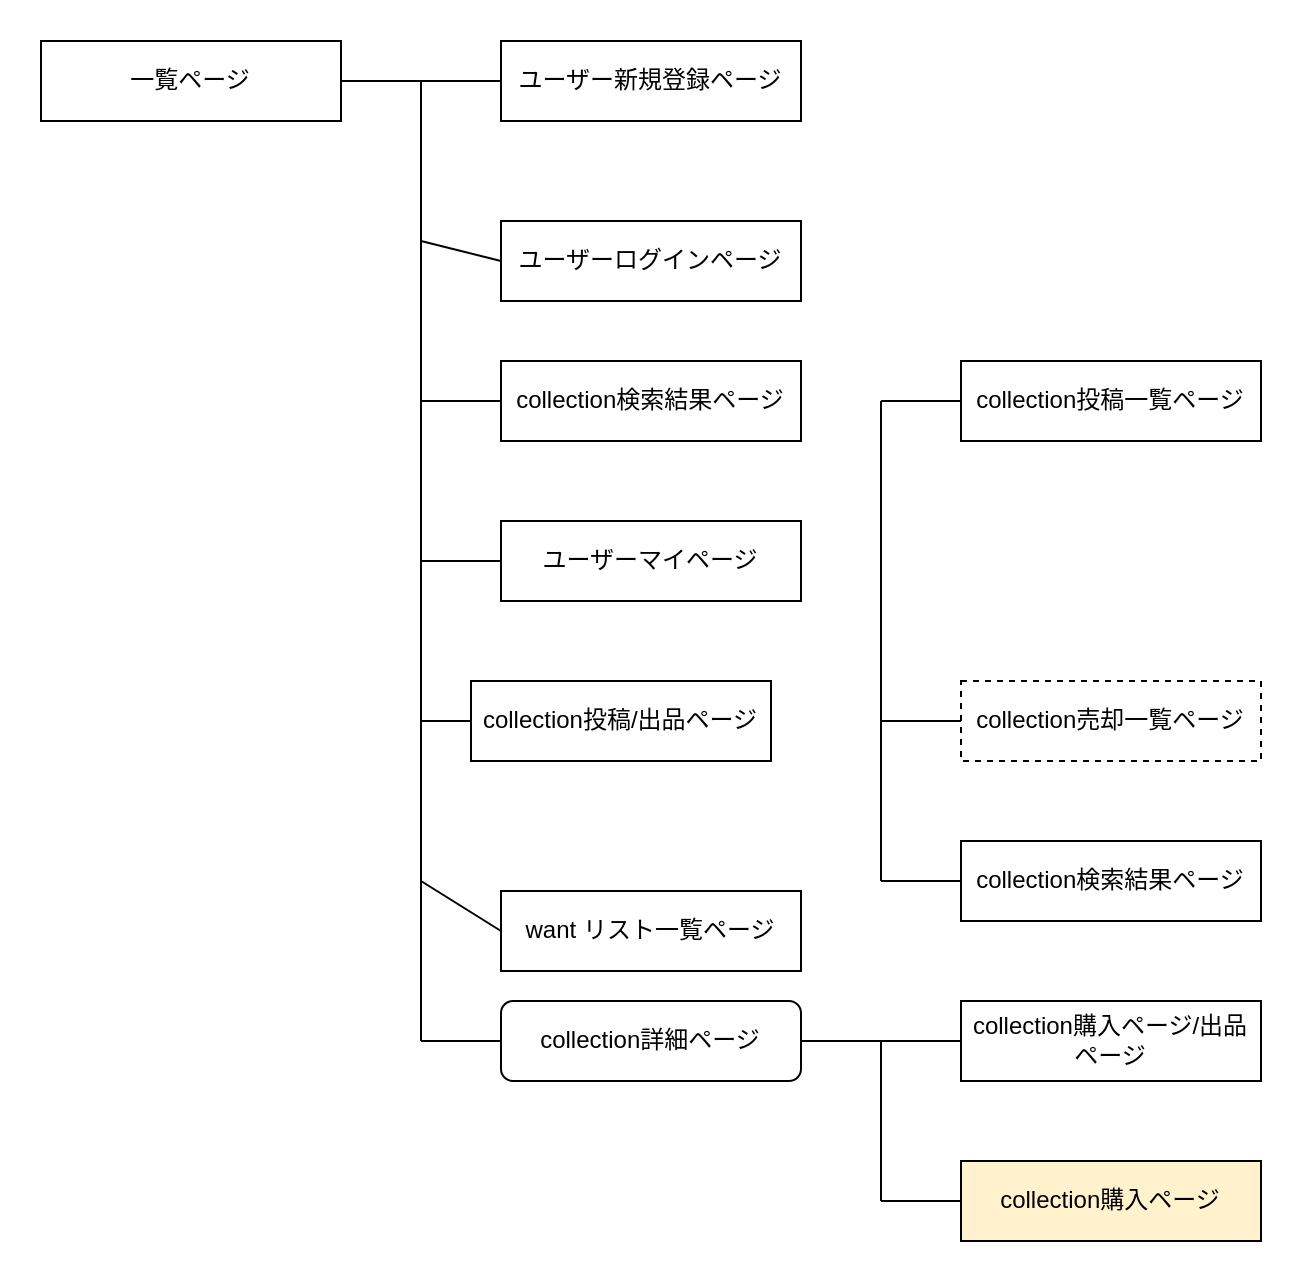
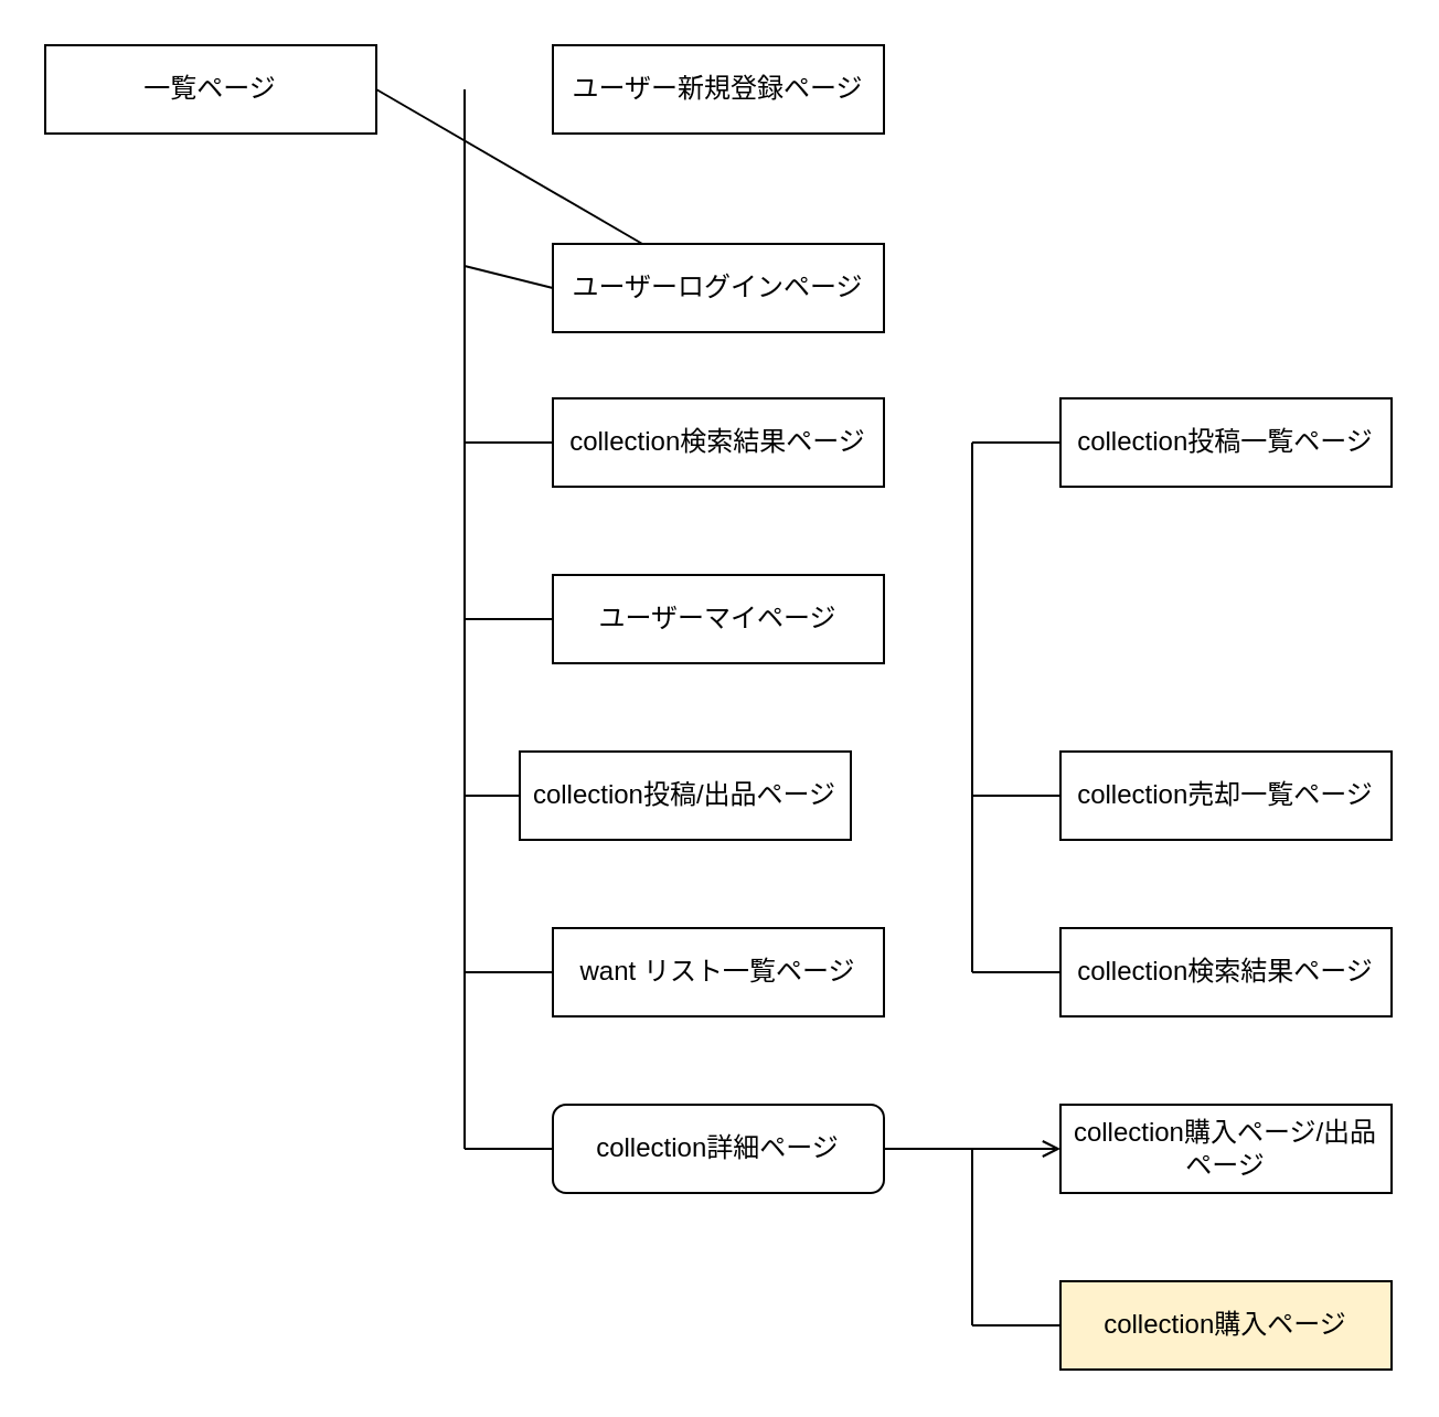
  <mxCell id="0" />
  <mxCell id="1" parent="0" />
- <mxCell id="2" style="edgeStyle=none;html=1;exitX=1;exitY=0.5;exitDx=0;exitDy=0;entryX=0;entryY=0.5;entryDx=0;entryDy=0;endArrow=none;endFill=0;strokeColor=#000000;" parent="1" source="3" target="4" edge="1"><mxGeometry relative="1" as="geometry" /></mxCell>
+ <mxCell id="2" style="edgeStyle=none;html=1;exitX=1;exitY=0.5;exitDx=0;exitDy=0;endArrow=none;endFill=0;strokeColor=#000000;" parent="1" source="3" target="6" edge="1"><mxGeometry relative="1" as="geometry" /></mxCell>
  <mxCell id="3" value="一覧ページ" style="whiteSpace=wrap;html=1;align=center;fontColor=#000000;strokeColor=#000000;fillColor=#FFFFFF;" parent="1" vertex="1"><mxGeometry x="20" y="20" width="150" height="40" as="geometry" /></mxCell>
  <mxCell id="4" value="ユーザー新規登録ページ" style="whiteSpace=wrap;html=1;align=center;fontColor=#000000;strokeColor=#000000;fillColor=#FFFFFF;" parent="1" vertex="1"><mxGeometry x="250" y="20" width="150" height="40" as="geometry" /></mxCell>
  <mxCell id="5" style="edgeStyle=none;html=1;exitX=0;exitY=0.5;exitDx=0;exitDy=0;endArrow=none;endFill=0;strokeColor=#000000;" parent="1" source="6" edge="1"><mxGeometry relative="1" as="geometry"><mxPoint x="210" y="120" as="targetPoint" /></mxGeometry></mxCell>
  <mxCell id="6" value="ユーザーログインページ" style="whiteSpace=wrap;html=1;align=center;fontColor=#000000;strokeColor=#000000;fillColor=#FFFFFF;" parent="1" vertex="1"><mxGeometry x="250" y="110" width="150" height="40" as="geometry" /></mxCell>
  <mxCell id="7" style="edgeStyle=none;html=1;exitX=0;exitY=0.5;exitDx=0;exitDy=0;endArrow=none;endFill=0;strokeColor=#000000;" parent="1" source="8" edge="1"><mxGeometry relative="1" as="geometry"><mxPoint x="210" y="280" as="targetPoint" /></mxGeometry></mxCell>
  <mxCell id="8" value="ユーザーマイページ" style="whiteSpace=wrap;html=1;align=center;fontColor=#000000;strokeColor=#000000;fillColor=#FFFFFF;" parent="1" vertex="1"><mxGeometry x="250" y="260" width="150" height="40" as="geometry" /></mxCell>
  <mxCell id="9" style="edgeStyle=none;html=1;exitX=0;exitY=0.5;exitDx=0;exitDy=0;endArrow=none;endFill=0;strokeColor=#000000;" parent="1" source="10" edge="1"><mxGeometry relative="1" as="geometry"><mxPoint x="210" y="360" as="targetPoint" /></mxGeometry></mxCell>
  <mxCell id="10" value="collection投稿/出品ページ" style="whiteSpace=wrap;html=1;align=center;fontColor=#000000;strokeColor=#000000;fillColor=#FFFFFF;" parent="1" vertex="1"><mxGeometry x="235" y="340" width="150" height="40" as="geometry" /></mxCell>
  <mxCell id="11" style="edgeStyle=none;html=1;exitX=0;exitY=0.5;exitDx=0;exitDy=0;endArrow=none;endFill=0;strokeColor=#000000;" parent="1" source="13" edge="1"><mxGeometry relative="1" as="geometry"><mxPoint x="210" y="520" as="targetPoint" /></mxGeometry></mxCell>
- <mxCell id="12" style="edgeStyle=none;html=1;exitX=1;exitY=0.5;exitDx=0;exitDy=0;entryX=0;entryY=0.5;entryDx=0;entryDy=0;endArrow=none;endFill=0;strokeColor=#000000;" parent="1" source="13" target="18" edge="1"><mxGeometry relative="1" as="geometry" /></mxCell>
+ <mxCell id="12" style="edgeStyle=none;html=1;exitX=1;exitY=0.5;exitDx=0;exitDy=0;entryX=0;entryY=0.5;entryDx=0;entryDy=0;endArrow=open;endFill=0;strokeColor=#000000;" parent="1" source="13" target="18" edge="1"><mxGeometry relative="1" as="geometry" /></mxCell>
  <mxCell id="13" value="collection詳細ページ" style="whiteSpace=wrap;html=1;align=center;fontColor=#000000;strokeColor=#000000;fillColor=#FFFFFF;rounded=1;" parent="1" vertex="1"><mxGeometry x="250" y="500" width="150" height="40" as="geometry" /></mxCell>
  <mxCell id="14" value="" style="endArrow=none;html=1;rounded=0;strokeColor=#000000;" parent="1" edge="1"><mxGeometry relative="1" as="geometry"><mxPoint x="210" y="40" as="sourcePoint" /><mxPoint x="210" y="520" as="targetPoint" /></mxGeometry></mxCell>
  <mxCell id="15" style="edgeStyle=none;html=1;exitX=0;exitY=0.5;exitDx=0;exitDy=0;endArrow=none;endFill=0;strokeColor=#000000;" parent="1" source="16" edge="1"><mxGeometry relative="1" as="geometry"><mxPoint x="440" y="360" as="targetPoint" /></mxGeometry></mxCell>
- <mxCell id="16" value="collection売却一覧ページ" style="whiteSpace=wrap;html=1;align=center;fontColor=#000000;strokeColor=#000000;fillColor=#FFFFFF;dashed=1;" parent="1" vertex="1"><mxGeometry x="480" y="340" width="150" height="40" as="geometry" /></mxCell>
+ <mxCell id="16" value="collection売却一覧ページ" style="whiteSpace=wrap;html=1;align=center;fontColor=#000000;strokeColor=#000000;fillColor=#FFFFFF;" parent="1" vertex="1"><mxGeometry x="480" y="340" width="150" height="40" as="geometry" /></mxCell>
  <mxCell id="17" value="" style="endArrow=none;html=1;rounded=0;strokeColor=#000000;" parent="1" edge="1"><mxGeometry relative="1" as="geometry"><mxPoint x="440" y="280" as="sourcePoint" /><mxPoint x="440" y="440" as="targetPoint" /></mxGeometry></mxCell>
  <mxCell id="18" value="collection購入ページ/出品ページ" style="whiteSpace=wrap;html=1;align=center;fontColor=#000000;strokeColor=#000000;fillColor=#FFFFFF;" parent="1" vertex="1"><mxGeometry x="480" y="500" width="150" height="40" as="geometry" /></mxCell>
  <mxCell id="19" style="edgeStyle=none;html=1;exitX=0;exitY=0.5;exitDx=0;exitDy=0;endArrow=none;endFill=0;strokeColor=#000000;" parent="1" source="20" edge="1"><mxGeometry relative="1" as="geometry"><mxPoint x="440" y="600" as="targetPoint" /></mxGeometry></mxCell>
  <mxCell id="20" value="collection購入ページ" style="whiteSpace=wrap;html=1;align=center;fontColor=#000000;strokeColor=#000000;fillColor=#fff2cc;" parent="1" vertex="1"><mxGeometry x="480" y="580" width="150" height="40" as="geometry" /></mxCell>
  <mxCell id="21" value="" style="endArrow=none;html=1;rounded=0;strokeColor=#000000;" parent="1" edge="1"><mxGeometry relative="1" as="geometry"><mxPoint x="440" y="520" as="sourcePoint" /><mxPoint x="440" y="600" as="targetPoint" /></mxGeometry></mxCell>
  <mxCell id="22" style="edgeStyle=none;html=1;exitX=0;exitY=0.5;exitDx=0;exitDy=0;endArrow=none;endFill=0;strokeColor=#000000;" edge="1" parent="1" source="23"><mxGeometry relative="1" as="geometry"><mxPoint x="210" y="440" as="targetPoint" /></mxGeometry></mxCell>
- <mxCell id="23" value="want リスト一覧ページ" style="whiteSpace=wrap;html=1;align=center;fontColor=#000000;strokeColor=#000000;fillColor=#FFFFFF;" vertex="1" parent="1"><mxGeometry x="250" y="445" width="150" height="40" as="geometry" /></mxCell>
+ <mxCell id="23" value="want リスト一覧ページ" style="whiteSpace=wrap;html=1;align=center;fontColor=#000000;strokeColor=#000000;fillColor=#FFFFFF;" vertex="1" parent="1"><mxGeometry x="250" y="420" width="150" height="40" as="geometry" /></mxCell>
  <mxCell id="24" value="" style="endArrow=none;html=1;rounded=0;strokeColor=#000000;" edge="1" parent="1"><mxGeometry relative="1" as="geometry"><mxPoint x="440" y="200" as="sourcePoint" /><mxPoint x="440" y="280" as="targetPoint" /></mxGeometry></mxCell>
  <mxCell id="25" style="edgeStyle=none;html=1;exitX=0;exitY=0.5;exitDx=0;exitDy=0;endArrow=none;endFill=0;strokeColor=#000000;" edge="1" parent="1" source="26"><mxGeometry relative="1" as="geometry"><mxPoint x="440" y="200" as="targetPoint" /></mxGeometry></mxCell>
  <mxCell id="26" value="collection投稿一覧ページ" style="whiteSpace=wrap;html=1;align=center;fontColor=#000000;strokeColor=#000000;fillColor=#FFFFFF;" vertex="1" parent="1"><mxGeometry x="480" y="180" width="150" height="40" as="geometry" /></mxCell>
  <mxCell id="27" value="collection検索結果ページ" style="whiteSpace=wrap;html=1;align=center;fontColor=#000000;strokeColor=#000000;fillColor=#FFFFFF;" vertex="1" parent="1"><mxGeometry x="250" y="180" width="150" height="40" as="geometry" /></mxCell>
  <mxCell id="28" style="edgeStyle=none;html=1;exitX=0;exitY=0.5;exitDx=0;exitDy=0;endArrow=none;endFill=0;strokeColor=#000000;" edge="1" source="27" parent="1"><mxGeometry relative="1" as="geometry"><mxPoint x="210" y="200" as="targetPoint" /></mxGeometry></mxCell>
  <mxCell id="29" style="edgeStyle=none;html=1;exitX=0;exitY=0.5;exitDx=0;exitDy=0;endArrow=none;endFill=0;strokeColor=#000000;" edge="1" parent="1" source="30"><mxGeometry relative="1" as="geometry"><mxPoint x="440" y="440" as="targetPoint" /></mxGeometry></mxCell>
  <mxCell id="30" value="collection検索結果ページ" style="whiteSpace=wrap;html=1;align=center;fontColor=#000000;strokeColor=#000000;fillColor=#FFFFFF;" vertex="1" parent="1"><mxGeometry x="480" y="420" width="150" height="40" as="geometry" /></mxCell>
